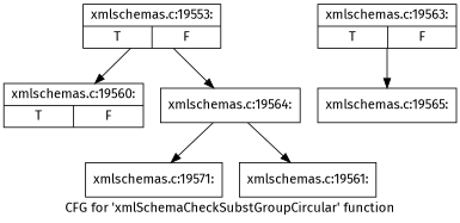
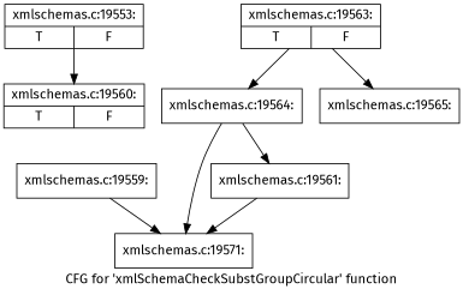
  digraph {
    fontname="Fira Sans"
    label="CFG for 'xmlSchemaCheckSubstGroupCircular' function"
    node [fontname="Fira Sans" shape=record]
    edge [fontname="Fira Sans"]
    n1 [label="{xmlschemas.c:19553:|{<s0>T|<s1>F}}"]
    n2 [label="{xmlschemas.c:19560:|{<s0>T|<s1>F}}"]
+   n3 [label="{xmlschemas.c:19559:}"]
    n4 [label="{xmlschemas.c:19571:}"]
    n5 [label="{xmlschemas.c:19561:}"]
    n6 [label="{xmlschemas.c:19563:|{<s0>T|<s1>F}}"]
    n7 [label="{xmlschemas.c:19564:}"]
    n8 [label="{xmlschemas.c:19565:}"]
    n1 -> n2
-   n1 -> n7
+   n3 -> n4
+   n5 -> n4
+   n6 -> n7
    n6 -> n8
    n7 -> n4
    n7 -> n5
  }
